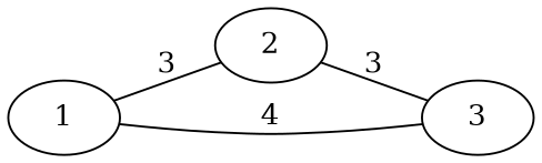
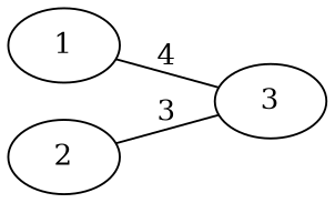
  graph {
    rankdir=LR
    1
    2
    3
-   1 -- 2 [label=3]
    1 -- 3 [label=4]
    2 -- 3 [label=3]
  }
